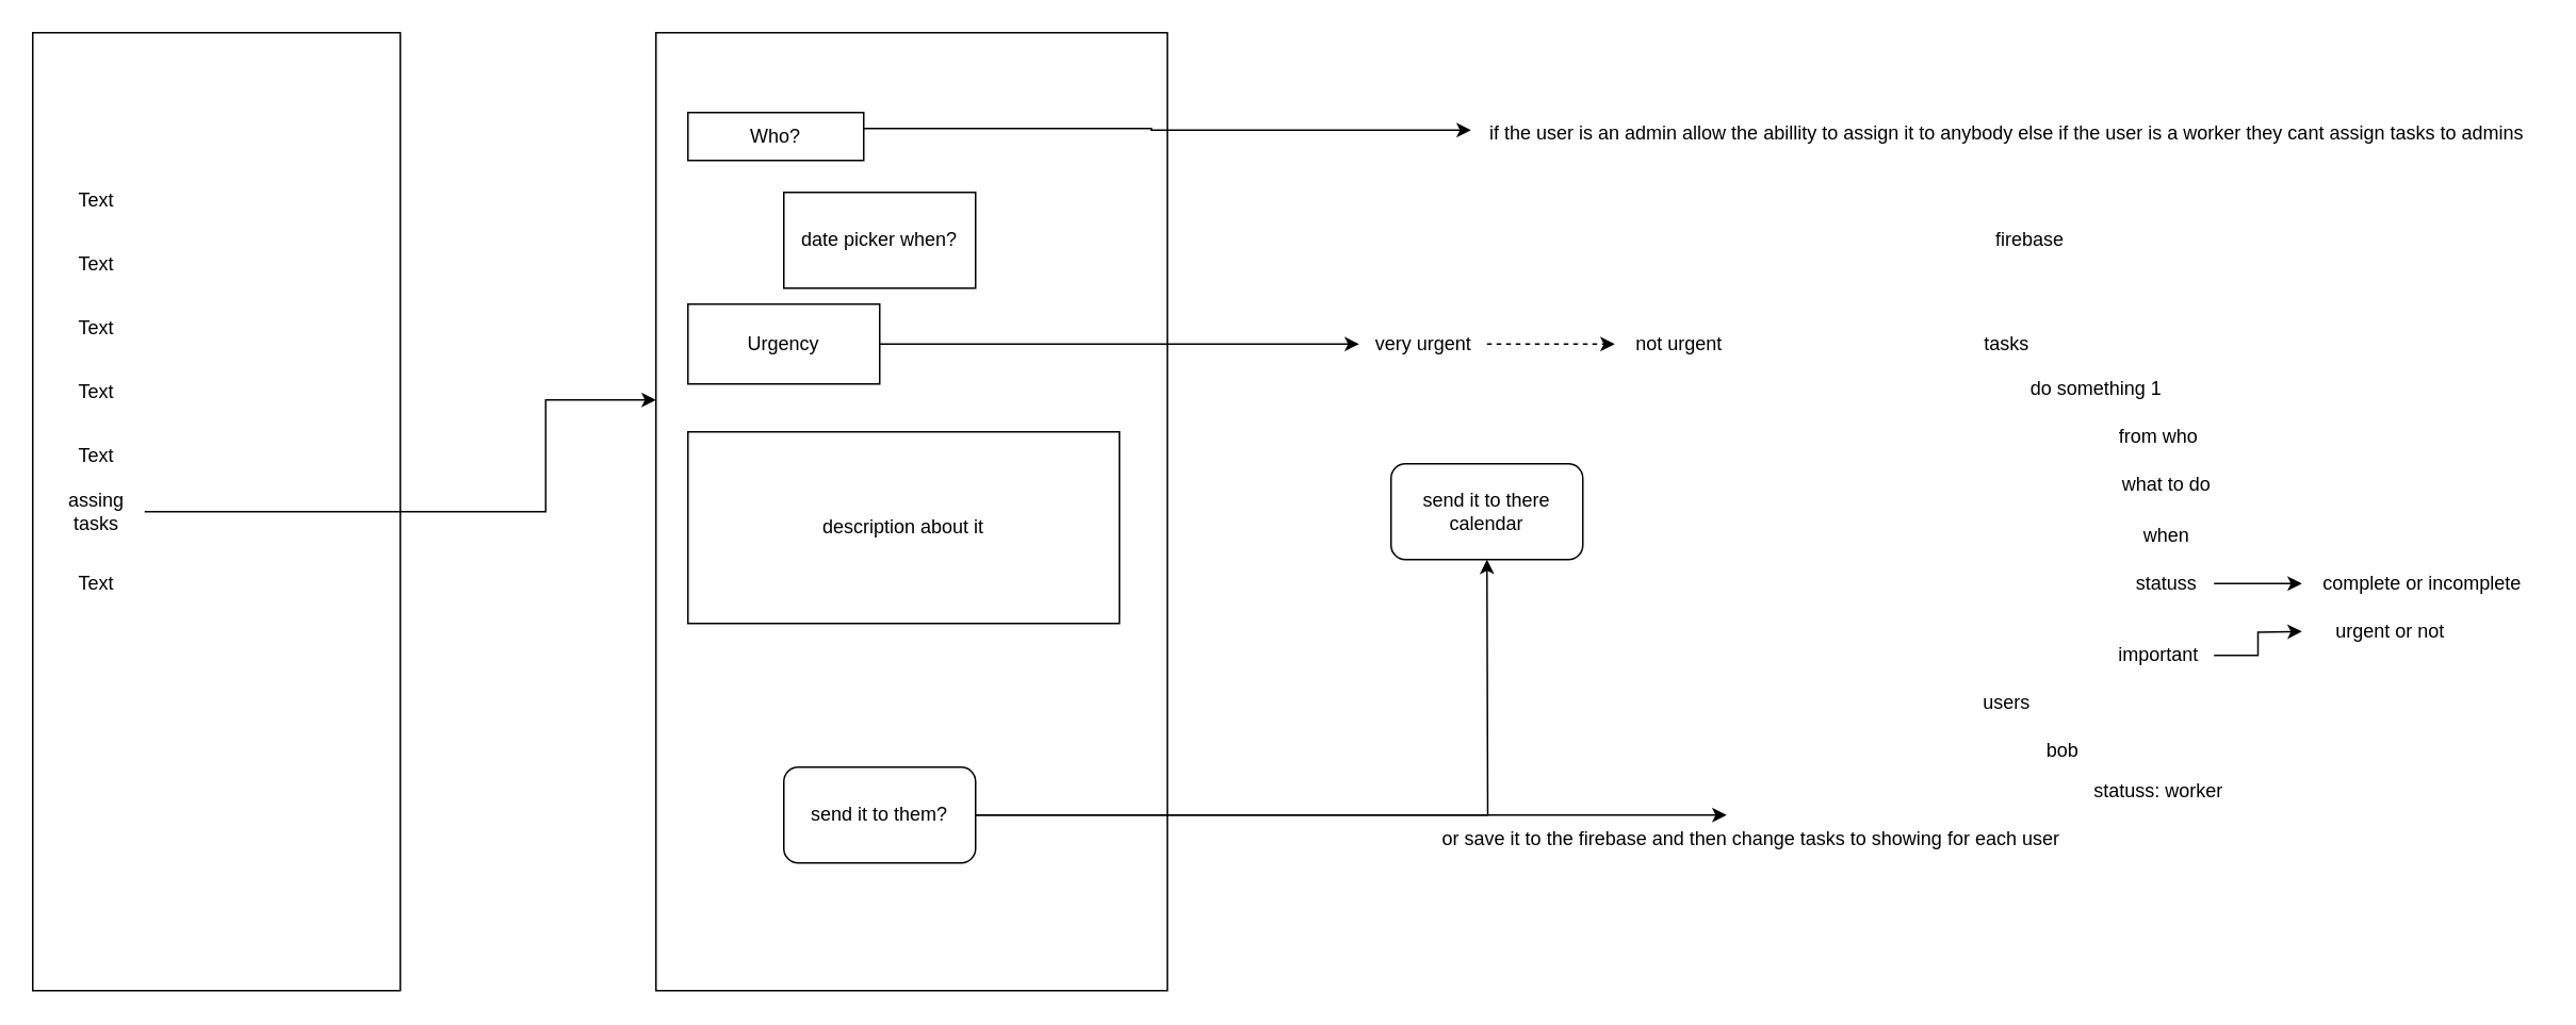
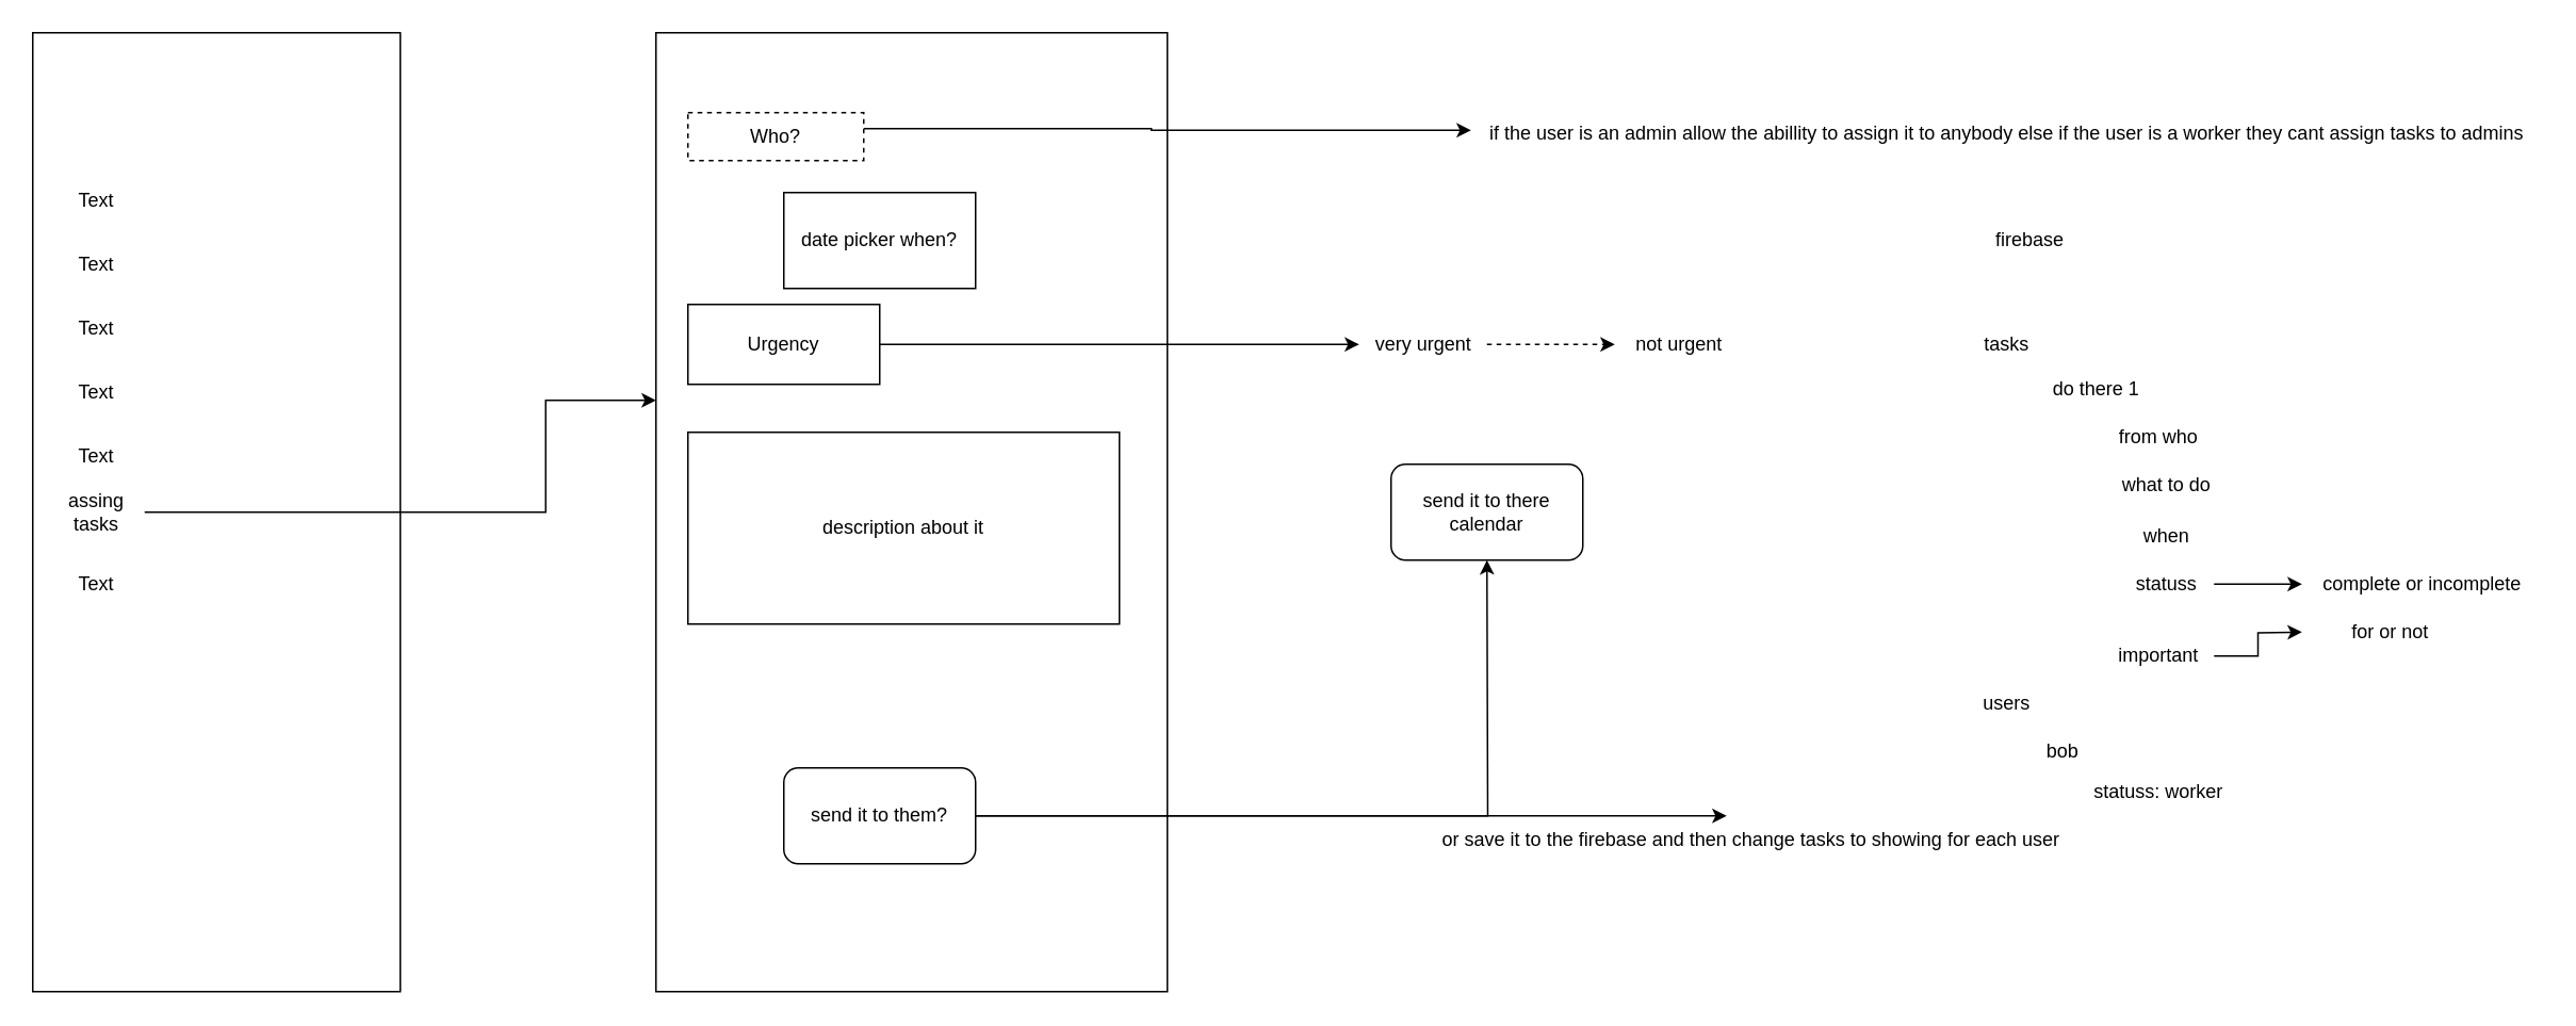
  <mxCell id="0" />
  <mxCell id="1" parent="0" />
  <mxCell id="2" value="" style="rounded=0;whiteSpace=wrap;html=1;" vertex="1" parent="1"><mxGeometry x="20" y="20" width="230" height="600" as="geometry" /></mxCell>
  <mxCell id="3" value="Text" style="text;html=1;align=center;verticalAlign=middle;whiteSpace=wrap;rounded=0;" vertex="1" parent="1"><mxGeometry x="30" y="110" width="60" height="30" as="geometry" /></mxCell>
  <mxCell id="4" value="Text" style="text;html=1;align=center;verticalAlign=middle;whiteSpace=wrap;rounded=0;" vertex="1" parent="1"><mxGeometry x="30" y="150" width="60" height="30" as="geometry" /></mxCell>
  <mxCell id="5" value="Text" style="text;html=1;align=center;verticalAlign=middle;whiteSpace=wrap;rounded=0;" vertex="1" parent="1"><mxGeometry x="30" y="190" width="60" height="30" as="geometry" /></mxCell>
  <mxCell id="6" value="Text" style="text;html=1;align=center;verticalAlign=middle;whiteSpace=wrap;rounded=0;" vertex="1" parent="1"><mxGeometry x="30" y="230" width="60" height="30" as="geometry" /></mxCell>
  <mxCell id="7" value="Text" style="text;html=1;align=center;verticalAlign=middle;whiteSpace=wrap;rounded=0;" vertex="1" parent="1"><mxGeometry x="30" y="270" width="60" height="30" as="geometry" /></mxCell>
  <mxCell id="8" value="Text" style="text;html=1;align=center;verticalAlign=middle;whiteSpace=wrap;rounded=0;" vertex="1" parent="1"><mxGeometry x="30" y="350" width="60" height="30" as="geometry" /></mxCell>
  <mxCell id="9" style="edgeStyle=orthogonalEdgeStyle;rounded=0;orthogonalLoop=1;jettySize=auto;html=1;" edge="1" parent="1" source="10"><mxGeometry relative="1" as="geometry"><mxPoint x="410" y="250" as="targetPoint" /><Array as="points"><mxPoint x="341" y="320" /></Array></mxGeometry></mxCell>
  <mxCell id="10" value="assing tasks" style="text;html=1;align=center;verticalAlign=middle;whiteSpace=wrap;rounded=0;" vertex="1" parent="1"><mxGeometry x="30" y="305" width="60" height="30" as="geometry" /></mxCell>
  <mxCell id="11" value="" style="rounded=0;whiteSpace=wrap;html=1;" vertex="1" parent="1"><mxGeometry x="410" y="20" width="320" height="600" as="geometry" /></mxCell>
  <mxCell id="12" style="edgeStyle=orthogonalEdgeStyle;rounded=0;orthogonalLoop=1;jettySize=auto;html=1;" edge="1" parent="1" source="13" target="25"><mxGeometry relative="1" as="geometry"><mxPoint x="900" y="80" as="targetPoint" /><Array as="points"><mxPoint x="720" y="80" /><mxPoint x="720" y="81" /></Array></mxGeometry></mxCell>
- <mxCell id="13" value="Who?" style="rounded=0;whiteSpace=wrap;html=1;" vertex="1" parent="1"><mxGeometry x="430" y="70" width="110" height="30" as="geometry" /></mxCell>
+ <mxCell id="13" value="Who?" style="rounded=0;whiteSpace=wrap;html=1;dashed=1;" vertex="1" parent="1"><mxGeometry x="430" y="70" width="110" height="30" as="geometry" /></mxCell>
  <mxCell id="14" value="date picker when?" style="rounded=0;whiteSpace=wrap;html=1;" vertex="1" parent="1"><mxGeometry x="490" y="120" width="120" height="60" as="geometry" /></mxCell>
  <mxCell id="15" value="description about it" style="rounded=0;whiteSpace=wrap;html=1;" vertex="1" parent="1"><mxGeometry x="430" y="270" width="270" height="120" as="geometry" /></mxCell>
  <mxCell id="16" style="edgeStyle=orthogonalEdgeStyle;rounded=0;orthogonalLoop=1;jettySize=auto;html=1;" edge="1" parent="1" source="18"><mxGeometry relative="1" as="geometry"><mxPoint x="930" y="350" as="targetPoint" /></mxGeometry></mxCell>
  <mxCell id="17" style="edgeStyle=orthogonalEdgeStyle;rounded=0;orthogonalLoop=1;jettySize=auto;html=1;" edge="1" parent="1" source="18"><mxGeometry relative="1" as="geometry"><mxPoint x="1080" y="510" as="targetPoint" /></mxGeometry></mxCell>
  <mxCell id="18" value="send it to them?" style="rounded=1;whiteSpace=wrap;html=1;" vertex="1" parent="1"><mxGeometry x="490" y="480" width="120" height="60" as="geometry" /></mxCell>
  <mxCell id="19" value="send it to there calendar" style="rounded=1;whiteSpace=wrap;html=1;" vertex="1" parent="1"><mxGeometry x="870" y="290" width="120" height="60" as="geometry" /></mxCell>
  <mxCell id="20" style="edgeStyle=orthogonalEdgeStyle;rounded=0;orthogonalLoop=1;jettySize=auto;html=1;" edge="1" parent="1" source="21"><mxGeometry relative="1" as="geometry"><mxPoint x="850" y="215" as="targetPoint" /></mxGeometry></mxCell>
  <mxCell id="21" value="Urgency" style="rounded=0;whiteSpace=wrap;html=1;" vertex="1" parent="1"><mxGeometry x="430" y="190" width="120" height="50" as="geometry" /></mxCell>
  <mxCell id="22" value="" style="edgeStyle=orthogonalEdgeStyle;rounded=0;orthogonalLoop=1;jettySize=auto;html=1;dashed=1;" edge="1" parent="1" source="23" target="24"><mxGeometry relative="1" as="geometry" /></mxCell>
  <mxCell id="23" value="very urgent" style="text;html=1;align=center;verticalAlign=middle;resizable=0;points=[];autosize=1;strokeColor=none;fillColor=none;" vertex="1" parent="1"><mxGeometry x="850" y="200" width="80" height="30" as="geometry" /></mxCell>
  <mxCell id="24" value="not urgent" style="text;html=1;align=center;verticalAlign=middle;resizable=0;points=[];autosize=1;strokeColor=none;fillColor=none;" vertex="1" parent="1"><mxGeometry x="1010" y="200" width="80" height="30" as="geometry" /></mxCell>
  <mxCell id="25" value="if the user is an admin allow the abillity to assign it to anybody else if the user is a worker they cant assign tasks to admins" style="text;html=1;align=center;verticalAlign=middle;resizable=0;points=[];autosize=1;strokeColor=none;fillColor=none;" vertex="1" parent="1"><mxGeometry x="920" y="68" width="670" height="30" as="geometry" /></mxCell>
  <mxCell id="26" value="firebase" style="text;html=1;align=center;verticalAlign=middle;whiteSpace=wrap;rounded=0;" vertex="1" parent="1"><mxGeometry x="1240" y="135" width="60" height="30" as="geometry" /></mxCell>
  <mxCell id="27" value="users" style="text;html=1;align=center;verticalAlign=middle;resizable=0;points=[];autosize=1;strokeColor=none;fillColor=none;" vertex="1" parent="1"><mxGeometry x="1230" y="425" width="50" height="30" as="geometry" /></mxCell>
  <mxCell id="28" value="bob" style="text;html=1;align=center;verticalAlign=middle;resizable=0;points=[];autosize=1;strokeColor=none;fillColor=none;" vertex="1" parent="1"><mxGeometry x="1270" y="455" width="40" height="30" as="geometry" /></mxCell>
  <mxCell id="29" value="statuss: worker" style="text;html=1;align=center;verticalAlign=middle;resizable=0;points=[];autosize=1;strokeColor=none;fillColor=none;" vertex="1" parent="1"><mxGeometry x="1300" y="480" width="100" height="30" as="geometry" /></mxCell>
  <mxCell id="30" value="tasks" style="text;html=1;align=center;verticalAlign=middle;resizable=0;points=[];autosize=1;strokeColor=none;fillColor=none;" vertex="1" parent="1"><mxGeometry x="1230" y="200" width="50" height="30" as="geometry" /></mxCell>
- <mxCell id="31" value="do something 1" style="text;html=1;align=center;verticalAlign=middle;resizable=0;points=[];autosize=1;strokeColor=none;fillColor=none;" vertex="1" parent="1"><mxGeometry x="1256" y="228" width="110" height="30" as="geometry" /></mxCell>
+ <mxCell id="31" value="do there 1" style="text;html=1;align=center;verticalAlign=middle;resizable=0;points=[];autosize=1;strokeColor=none;fillColor=none;" vertex="1" parent="1"><mxGeometry x="1256" y="228" width="110" height="30" as="geometry" /></mxCell>
  <mxCell id="32" value="from who" style="text;html=1;align=center;verticalAlign=middle;resizable=0;points=[];autosize=1;strokeColor=none;fillColor=none;" vertex="1" parent="1"><mxGeometry x="1315" y="258" width="70" height="30" as="geometry" /></mxCell>
  <mxCell id="33" value="what to do" style="text;html=1;align=center;verticalAlign=middle;resizable=0;points=[];autosize=1;strokeColor=none;fillColor=none;" vertex="1" parent="1"><mxGeometry x="1315" y="288" width="80" height="30" as="geometry" /></mxCell>
  <mxCell id="34" value="when" style="text;html=1;align=center;verticalAlign=middle;resizable=0;points=[];autosize=1;strokeColor=none;fillColor=none;" vertex="1" parent="1"><mxGeometry x="1330" y="320" width="50" height="30" as="geometry" /></mxCell>
  <mxCell id="35" style="edgeStyle=orthogonalEdgeStyle;rounded=0;orthogonalLoop=1;jettySize=auto;html=1;" edge="1" parent="1" source="36"><mxGeometry relative="1" as="geometry"><mxPoint x="1440" y="365" as="targetPoint" /></mxGeometry></mxCell>
  <mxCell id="36" value="statuss" style="text;html=1;align=center;verticalAlign=middle;resizable=0;points=[];autosize=1;strokeColor=none;fillColor=none;" vertex="1" parent="1"><mxGeometry x="1325" y="350" width="60" height="30" as="geometry" /></mxCell>
  <mxCell id="37" value="complete or incomplete" style="text;html=1;align=center;verticalAlign=middle;resizable=0;points=[];autosize=1;strokeColor=none;fillColor=none;" vertex="1" parent="1"><mxGeometry x="1440" y="350" width="150" height="30" as="geometry" /></mxCell>
  <mxCell id="38" style="edgeStyle=orthogonalEdgeStyle;rounded=0;orthogonalLoop=1;jettySize=auto;html=1;" edge="1" parent="1" source="39"><mxGeometry relative="1" as="geometry"><mxPoint x="1440" y="395" as="targetPoint" /></mxGeometry></mxCell>
  <mxCell id="39" value="important" style="text;html=1;align=center;verticalAlign=middle;resizable=0;points=[];autosize=1;strokeColor=none;fillColor=none;" vertex="1" parent="1"><mxGeometry x="1315" y="395" width="70" height="30" as="geometry" /></mxCell>
- <mxCell id="40" value="urgent or not" style="text;html=1;align=center;verticalAlign=middle;resizable=0;points=[];autosize=1;strokeColor=none;fillColor=none;" vertex="1" parent="1"><mxGeometry x="1450" y="380" width="90" height="30" as="geometry" /></mxCell>
+ <mxCell id="40" value="for or not" style="text;html=1;align=center;verticalAlign=middle;resizable=0;points=[];autosize=1;strokeColor=none;fillColor=none;" vertex="1" parent="1"><mxGeometry x="1450" y="380" width="90" height="30" as="geometry" /></mxCell>
  <mxCell id="41" value="or save it to the firebase and then change tasks to showing for each user" style="text;html=1;align=center;verticalAlign=middle;resizable=0;points=[];autosize=1;strokeColor=none;fillColor=none;" vertex="1" parent="1"><mxGeometry x="890" y="510" width="410" height="30" as="geometry" /></mxCell>
